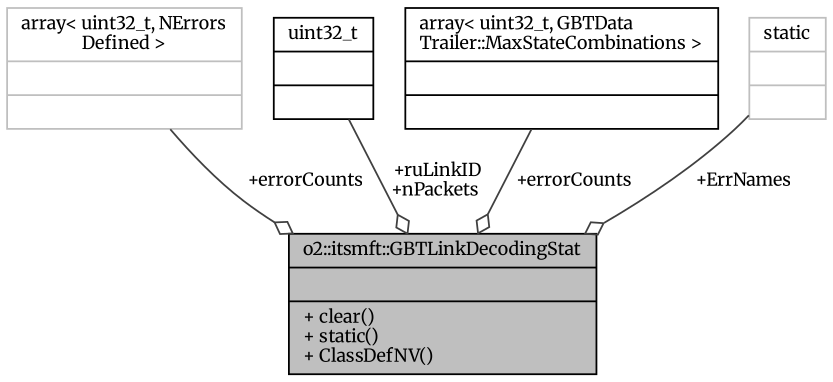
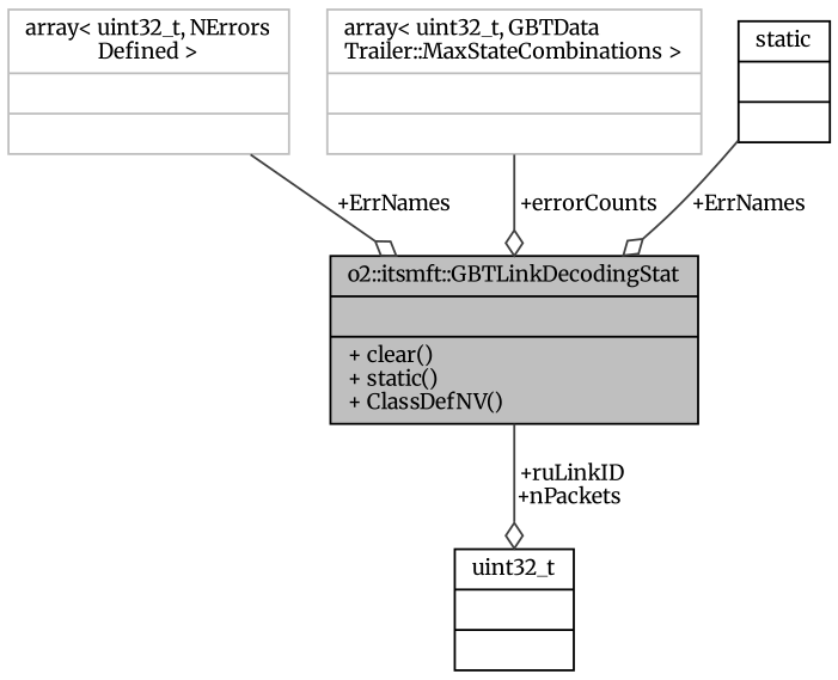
  digraph {
    fontname=Merriweather
    node [color=grey75 fontname=Merriweather fontsize=10 shape=record]
    edge [arrowhead=odiamond color=grey25 fontname=Merriweather fontsize=10 labelfontname=Helvetica labelfontsize=10 style=solid]
    n1 [color=black fillcolor=grey75 fontcolor=black height=0.2 label="{o2::itsmft::GBTLinkDecodingStat\n||+ clear()\l+ static()\l+ ClassDefNV()\l}" style=filled width=0.4]
    n2 [height=0.2 label="{array\< uint32_t, NErrors\lDefined \>\n||}" width=0.4]
    n3 [color=black height=0.2 label="{uint32_t\n||}" width=0.4]
-   n4 [color=black height=0.2 label="{array\< uint32_t, GBTData\lTrailer::MaxStateCombinations \>\n||}" width=0.4]
-   n5 [height=0.2 label="{static\n||}" width=0.4]
-   n2 -> n1 [label=" +errorCounts"]
-   n3 -> n1 [label=" +ruLinkID\n+nPackets"]
+   n4 [height=0.2 label="{array\< uint32_t, GBTData\lTrailer::MaxStateCombinations \>\n||}" width=0.4]
+   n5 [color=black height=0.2 label="{static\n||}" width=0.4]
+   n2 -> n1 [label=" +ErrNames"]
+   n1 -> n3 [label=" +ruLinkID\n+nPackets"]
    n4 -> n1 [label=" +errorCounts"]
    n5 -> n1 [label=" +ErrNames"]
  }
